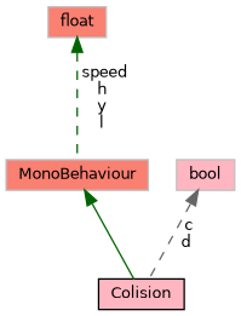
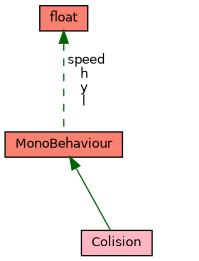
  digraph {
    node [color=black fillcolor=lightpink fontname=Helvetica fontsize=10 shape=record style=filled]
    edge [color=darkgreen dir=back fontname=Helvetica fontsize=10 labelfontname=Helvetica labelfontsize=10 style=dashed]
    n1 [fontcolor=black height=0.2 label=Colision width=0.4]
-   n2 [color=grey75 fillcolor=salmon height=0.2 label=MonoBehaviour width=0.4]
-   n3 [color=grey75 fillcolor=salmon height=0.2 label=float width=0.4]
-   n4 [color=grey75 height=0.2 label=bool width=0.4]
+   n2 [fillcolor=salmon height=0.2 label=MonoBehaviour width=0.4]
+   n3 [fillcolor=salmon height=0.2 label=float width=0.4]
    n2 -> n1 [style=solid]
    n3 -> n2 [label=" speed\nh\ny\nl"]
-   n4 -> n1 [color=gray40 label=" c\nd"]
  }
